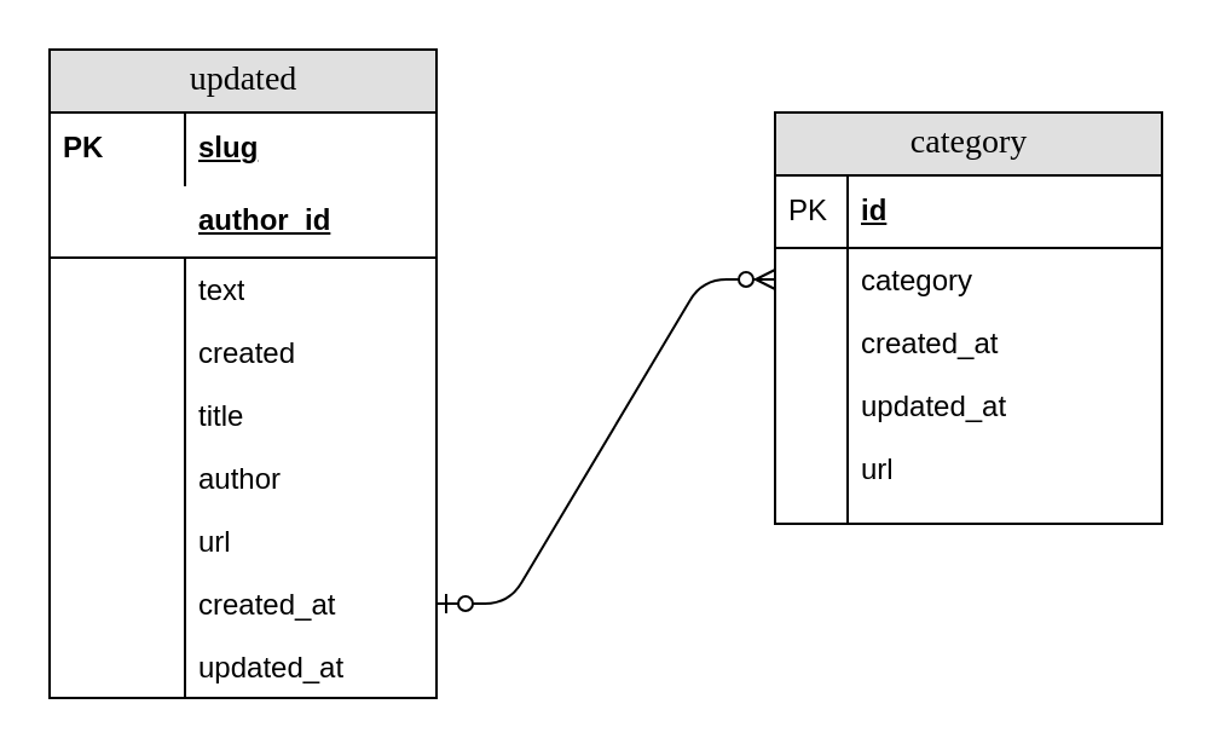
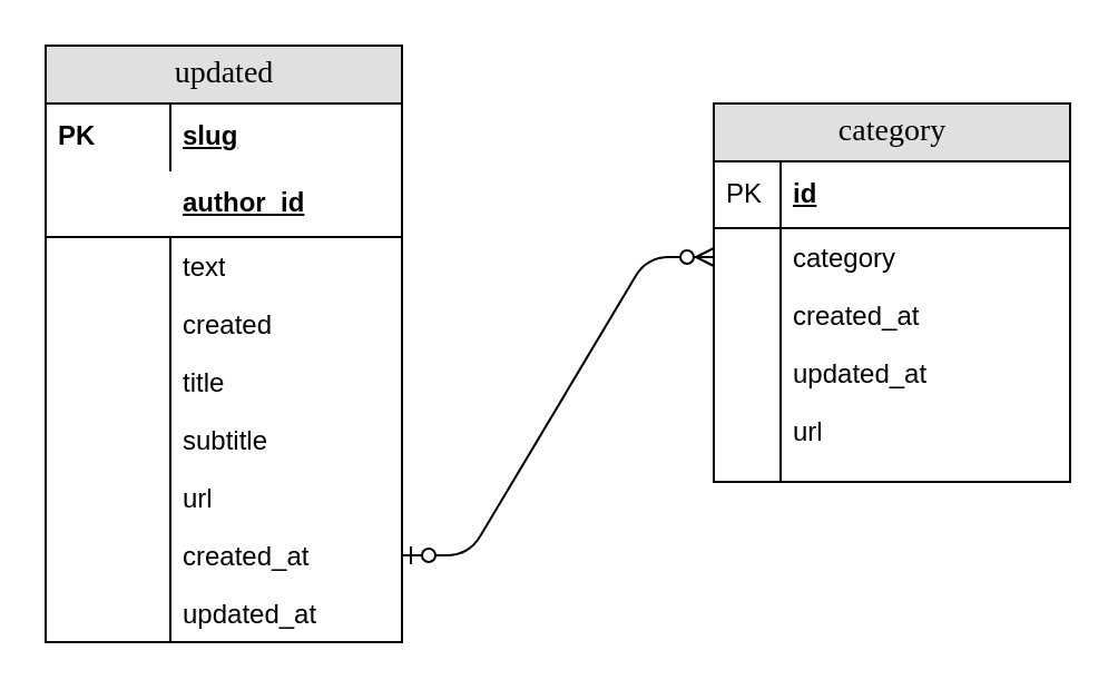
  <mxCell id="0" />
  <mxCell id="1" parent="0" />
  <mxCell id="2" value="" style="edgeStyle=entityRelationEdgeStyle;html=1;endArrow=ERzeroToMany;startArrow=ERzeroToOne;labelBackgroundColor=none;fontFamily=Verdana;fontSize=14;entryX=0;entryY=0.5;exitX=1;exitY=0.5;exitDx=0;exitDy=0;entryDx=0;entryDy=0;" parent="1" source="17" target="24" edge="1"><mxGeometry width="100" height="100" relative="1" as="geometry"><mxPoint x="470" y="790" as="sourcePoint" /><mxPoint x="570" y="690" as="targetPoint" /></mxGeometry></mxCell>
  <mxCell id="3" value="updated" style="swimlane;html=1;fontStyle=0;childLayout=stackLayout;horizontal=1;startSize=26;fillColor=#e0e0e0;horizontalStack=0;resizeParent=1;resizeLast=0;collapsible=1;marginBottom=0;swimlaneFillColor=#ffffff;align=center;rounded=0;shadow=0;comic=0;labelBackgroundColor=none;strokeWidth=1;fontFamily=Verdana;fontSize=14" parent="1" vertex="1"><mxGeometry x="20" y="20" width="160" height="268" as="geometry" /></mxCell>
  <mxCell id="4" value="slug" style="shape=partialRectangle;top=0;left=0;right=0;bottom=0;html=1;align=left;verticalAlign=middle;fillColor=none;spacingLeft=60;spacingRight=4;whiteSpace=wrap;overflow=hidden;rotatable=0;points=[[0,0.5],[1,0.5]];portConstraint=eastwest;dropTarget=0;fontStyle=5;" parent="3" vertex="1"><mxGeometry y="26" width="160" height="30" as="geometry" /></mxCell>
  <mxCell id="5" value="PK" style="shape=partialRectangle;fontStyle=1;top=0;left=0;bottom=0;html=1;fillColor=none;align=left;verticalAlign=middle;spacingLeft=4;spacingRight=4;whiteSpace=wrap;overflow=hidden;rotatable=0;points=[];portConstraint=eastwest;part=1;" parent="4" vertex="1" connectable="0"><mxGeometry width="56" height="30" as="geometry" /></mxCell>
  <mxCell id="6" value="author_id" style="shape=partialRectangle;top=0;left=0;right=0;bottom=1;html=1;align=left;verticalAlign=middle;fillColor=none;spacingLeft=60;spacingRight=4;whiteSpace=wrap;overflow=hidden;rotatable=0;points=[[0,0.5],[1,0.5]];portConstraint=eastwest;dropTarget=0;fontStyle=5;" parent="3" vertex="1"><mxGeometry y="56" width="160" height="30" as="geometry" /></mxCell>
  <mxCell id="7" value="text" style="shape=partialRectangle;top=0;left=0;right=0;bottom=0;html=1;align=left;verticalAlign=top;fillColor=none;spacingLeft=60;spacingRight=4;whiteSpace=wrap;overflow=hidden;rotatable=0;points=[[0,0.5],[1,0.5]];portConstraint=eastwest;dropTarget=0;" parent="3" vertex="1"><mxGeometry y="86" width="160" height="26" as="geometry" /></mxCell>
  <mxCell id="8" value="" style="shape=partialRectangle;top=0;left=0;bottom=0;html=1;fillColor=none;align=left;verticalAlign=top;spacingLeft=4;spacingRight=4;whiteSpace=wrap;overflow=hidden;rotatable=0;points=[];portConstraint=eastwest;part=1;" parent="7" vertex="1" connectable="0"><mxGeometry width="56" height="26" as="geometry" /></mxCell>
  <mxCell id="9" value="created" style="shape=partialRectangle;top=0;left=0;right=0;bottom=0;html=1;align=left;verticalAlign=top;fillColor=none;spacingLeft=60;spacingRight=4;whiteSpace=wrap;overflow=hidden;rotatable=0;points=[[0,0.5],[1,0.5]];portConstraint=eastwest;dropTarget=0;" parent="3" vertex="1"><mxGeometry y="112" width="160" height="26" as="geometry" /></mxCell>
  <mxCell id="10" value="" style="shape=partialRectangle;top=0;left=0;bottom=0;html=1;fillColor=none;align=left;verticalAlign=top;spacingLeft=4;spacingRight=4;whiteSpace=wrap;overflow=hidden;rotatable=0;points=[];portConstraint=eastwest;part=1;" parent="9" vertex="1" connectable="0"><mxGeometry width="56" height="26" as="geometry" /></mxCell>
  <mxCell id="11" value="title" style="shape=partialRectangle;top=0;left=0;right=0;bottom=0;html=1;align=left;verticalAlign=top;fillColor=none;spacingLeft=60;spacingRight=4;whiteSpace=wrap;overflow=hidden;rotatable=0;points=[[0,0.5],[1,0.5]];portConstraint=eastwest;dropTarget=0;" parent="3" vertex="1"><mxGeometry y="138" width="160" height="26" as="geometry" /></mxCell>
  <mxCell id="12" value="" style="shape=partialRectangle;top=0;left=0;bottom=0;html=1;fillColor=none;align=left;verticalAlign=top;spacingLeft=4;spacingRight=4;whiteSpace=wrap;overflow=hidden;rotatable=0;points=[];portConstraint=eastwest;part=1;" parent="11" vertex="1" connectable="0"><mxGeometry width="56" height="26" as="geometry" /></mxCell>
- <mxCell id="13" value="author" style="shape=partialRectangle;top=0;left=0;right=0;bottom=0;html=1;align=left;verticalAlign=top;fillColor=none;spacingLeft=60;spacingRight=4;whiteSpace=wrap;overflow=hidden;rotatable=0;points=[[0,0.5],[1,0.5]];portConstraint=eastwest;dropTarget=0;" parent="3" vertex="1"><mxGeometry y="164" width="160" height="26" as="geometry" /></mxCell>
+ <mxCell id="13" value="subtitle" style="shape=partialRectangle;top=0;left=0;right=0;bottom=0;html=1;align=left;verticalAlign=top;fillColor=none;spacingLeft=60;spacingRight=4;whiteSpace=wrap;overflow=hidden;rotatable=0;points=[[0,0.5],[1,0.5]];portConstraint=eastwest;dropTarget=0;" parent="3" vertex="1"><mxGeometry y="164" width="160" height="26" as="geometry" /></mxCell>
  <mxCell id="14" value="" style="shape=partialRectangle;top=0;left=0;bottom=0;html=1;fillColor=none;align=left;verticalAlign=top;spacingLeft=4;spacingRight=4;whiteSpace=wrap;overflow=hidden;rotatable=0;points=[];portConstraint=eastwest;part=1;" parent="13" vertex="1" connectable="0"><mxGeometry width="56" height="26" as="geometry" /></mxCell>
  <mxCell id="15" value="url" style="shape=partialRectangle;top=0;left=0;right=0;bottom=0;html=1;align=left;verticalAlign=top;fillColor=none;spacingLeft=60;spacingRight=4;whiteSpace=wrap;overflow=hidden;rotatable=0;points=[[0,0.5],[1,0.5]];portConstraint=eastwest;dropTarget=0;" parent="3" vertex="1"><mxGeometry y="190" width="160" height="26" as="geometry" /></mxCell>
  <mxCell id="16" value="" style="shape=partialRectangle;top=0;left=0;bottom=0;html=1;fillColor=none;align=left;verticalAlign=top;spacingLeft=4;spacingRight=4;whiteSpace=wrap;overflow=hidden;rotatable=0;points=[];portConstraint=eastwest;part=1;" parent="15" vertex="1" connectable="0"><mxGeometry width="56" height="26" as="geometry" /></mxCell>
  <mxCell id="17" value="created_at" style="shape=partialRectangle;top=0;left=0;right=0;bottom=0;html=1;align=left;verticalAlign=top;fillColor=none;spacingLeft=60;spacingRight=4;whiteSpace=wrap;overflow=hidden;rotatable=0;points=[[0,0.5],[1,0.5]];portConstraint=eastwest;dropTarget=0;" parent="3" vertex="1"><mxGeometry y="216" width="160" height="26" as="geometry" /></mxCell>
  <mxCell id="18" value="" style="shape=partialRectangle;top=0;left=0;bottom=0;html=1;fillColor=none;align=left;verticalAlign=top;spacingLeft=4;spacingRight=4;whiteSpace=wrap;overflow=hidden;rotatable=0;points=[];portConstraint=eastwest;part=1;" parent="17" vertex="1" connectable="0"><mxGeometry width="56" height="26" as="geometry" /></mxCell>
  <mxCell id="19" value="updated_at" style="shape=partialRectangle;top=0;left=0;right=0;bottom=0;html=1;align=left;verticalAlign=top;fillColor=none;spacingLeft=60;spacingRight=4;whiteSpace=wrap;overflow=hidden;rotatable=0;points=[[0,0.5],[1,0.5]];portConstraint=eastwest;dropTarget=0;" parent="3" vertex="1"><mxGeometry y="242" width="160" height="26" as="geometry" /></mxCell>
  <mxCell id="20" value="" style="shape=partialRectangle;top=0;left=0;bottom=0;html=1;fillColor=none;align=left;verticalAlign=top;spacingLeft=4;spacingRight=4;whiteSpace=wrap;overflow=hidden;rotatable=0;points=[];portConstraint=eastwest;part=1;" parent="19" vertex="1" connectable="0"><mxGeometry width="56" height="26" as="geometry" /></mxCell>
  <mxCell id="21" value="category" style="swimlane;html=1;fontStyle=0;childLayout=stackLayout;horizontal=1;startSize=26;fillColor=#e0e0e0;horizontalStack=0;resizeParent=1;resizeLast=0;collapsible=1;marginBottom=0;swimlaneFillColor=#ffffff;align=center;rounded=0;shadow=0;comic=0;labelBackgroundColor=none;strokeWidth=1;fontFamily=Verdana;fontSize=14;swimlaneLine=1;" parent="1" vertex="1"><mxGeometry x="320" y="46" width="160" height="170" as="geometry" /></mxCell>
  <mxCell id="22" value="id" style="shape=partialRectangle;top=0;left=0;right=0;bottom=1;html=1;align=left;verticalAlign=middle;fillColor=none;spacingLeft=34;spacingRight=4;whiteSpace=wrap;overflow=hidden;rotatable=0;points=[[0,0.5],[1,0.5]];portConstraint=eastwest;dropTarget=0;fontStyle=5;" parent="21" vertex="1"><mxGeometry y="26" width="160" height="30" as="geometry" /></mxCell>
  <mxCell id="23" value="PK" style="shape=partialRectangle;top=0;left=0;bottom=0;html=1;fillColor=none;align=left;verticalAlign=middle;spacingLeft=4;spacingRight=4;whiteSpace=wrap;overflow=hidden;rotatable=0;points=[];portConstraint=eastwest;part=1;" parent="22" vertex="1" connectable="0"><mxGeometry width="30" height="30" as="geometry" /></mxCell>
  <mxCell id="24" value="category" style="shape=partialRectangle;top=0;left=0;right=0;bottom=0;html=1;align=left;verticalAlign=top;fillColor=none;spacingLeft=34;spacingRight=4;whiteSpace=wrap;overflow=hidden;rotatable=0;points=[[0,0.5],[1,0.5]];portConstraint=eastwest;dropTarget=0;" parent="21" vertex="1"><mxGeometry y="56" width="160" height="26" as="geometry" /></mxCell>
  <mxCell id="25" value="" style="shape=partialRectangle;top=0;left=0;bottom=0;html=1;fillColor=none;align=left;verticalAlign=top;spacingLeft=4;spacingRight=4;whiteSpace=wrap;overflow=hidden;rotatable=0;points=[];portConstraint=eastwest;part=1;" parent="24" vertex="1" connectable="0"><mxGeometry width="30" height="26" as="geometry" /></mxCell>
  <mxCell id="26" value="created_at" style="shape=partialRectangle;top=0;left=0;right=0;bottom=0;html=1;align=left;verticalAlign=top;fillColor=none;spacingLeft=34;spacingRight=4;whiteSpace=wrap;overflow=hidden;rotatable=0;points=[[0,0.5],[1,0.5]];portConstraint=eastwest;dropTarget=0;" parent="21" vertex="1"><mxGeometry y="82" width="160" height="26" as="geometry" /></mxCell>
  <mxCell id="27" value="" style="shape=partialRectangle;top=0;left=0;bottom=0;html=1;fillColor=none;align=left;verticalAlign=top;spacingLeft=4;spacingRight=4;whiteSpace=wrap;overflow=hidden;rotatable=0;points=[];portConstraint=eastwest;part=1;" parent="26" vertex="1" connectable="0"><mxGeometry width="30" height="26" as="geometry" /></mxCell>
  <mxCell id="28" value="updated_at" style="shape=partialRectangle;top=0;left=0;right=0;bottom=0;html=1;align=left;verticalAlign=top;fillColor=none;spacingLeft=34;spacingRight=4;whiteSpace=wrap;overflow=hidden;rotatable=0;points=[[0,0.5],[1,0.5]];portConstraint=eastwest;dropTarget=0;" parent="21" vertex="1"><mxGeometry y="108" width="160" height="26" as="geometry" /></mxCell>
  <mxCell id="29" value="" style="shape=partialRectangle;top=0;left=0;bottom=0;html=1;fillColor=none;align=left;verticalAlign=top;spacingLeft=4;spacingRight=4;whiteSpace=wrap;overflow=hidden;rotatable=0;points=[];portConstraint=eastwest;part=1;" parent="28" vertex="1" connectable="0"><mxGeometry width="30" height="26" as="geometry" /></mxCell>
  <mxCell id="30" value="url" style="shape=partialRectangle;top=0;left=0;right=0;bottom=0;html=1;align=left;verticalAlign=top;fillColor=none;spacingLeft=34;spacingRight=4;whiteSpace=wrap;overflow=hidden;rotatable=0;points=[[0,0.5],[1,0.5]];portConstraint=eastwest;dropTarget=0;" parent="21" vertex="1"><mxGeometry y="134" width="160" height="26" as="geometry" /></mxCell>
  <mxCell id="31" value="" style="shape=partialRectangle;top=0;left=0;bottom=0;html=1;fillColor=none;align=left;verticalAlign=top;spacingLeft=4;spacingRight=4;whiteSpace=wrap;overflow=hidden;rotatable=0;points=[];portConstraint=eastwest;part=1;" parent="30" vertex="1" connectable="0"><mxGeometry width="30" height="26" as="geometry" /></mxCell>
  <mxCell id="32" value="" style="shape=partialRectangle;top=0;left=0;right=0;bottom=0;html=1;align=left;verticalAlign=top;fillColor=none;spacingLeft=34;spacingRight=4;whiteSpace=wrap;overflow=hidden;rotatable=0;points=[[0,0.5],[1,0.5]];portConstraint=eastwest;dropTarget=0;" parent="21" vertex="1"><mxGeometry y="160" width="160" height="10" as="geometry" /></mxCell>
  <mxCell id="33" value="" style="shape=partialRectangle;top=0;left=0;bottom=0;html=1;fillColor=none;align=left;verticalAlign=top;spacingLeft=4;spacingRight=4;whiteSpace=wrap;overflow=hidden;rotatable=0;points=[];portConstraint=eastwest;part=1;" parent="32" vertex="1" connectable="0"><mxGeometry width="30" height="10" as="geometry" /></mxCell>
